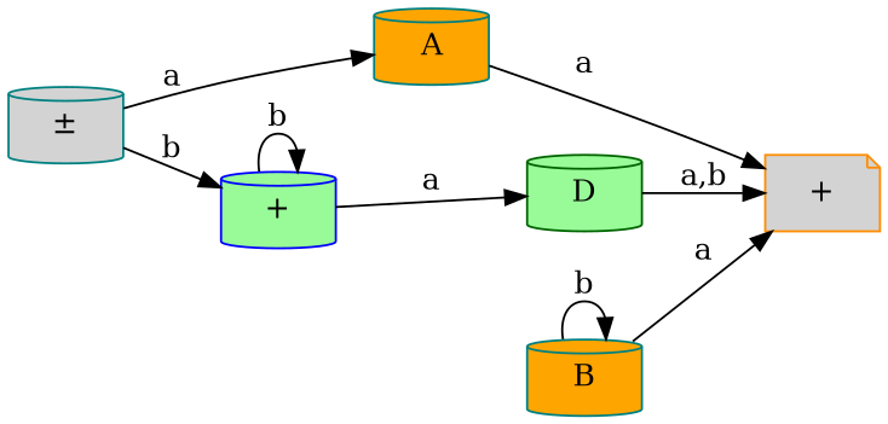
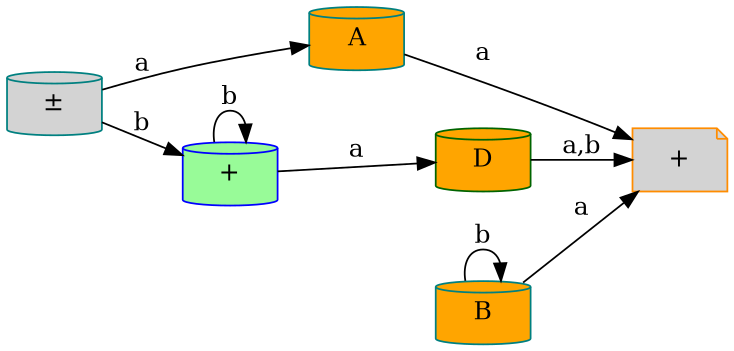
  digraph {
    rankdir=LR
    node [color=teal fillcolor=lightgrey shape=cylinder style=filled]
    n1 [label="±"]
    A [fillcolor=orange]
    n3 [color=blue fillcolor=palegreen label="+"]
    n4 [color=darkorange label="+" shape=note]
-   D [color=darkgreen fillcolor=palegreen]
+   D [color=darkgreen fillcolor=orange]
    B [fillcolor=orange]
    n1 -> A [label=a]
    n1 -> n3 [label=b]
    A -> n4 [label=a]
    n3 -> n3 [label=b]
    n3 -> D [label=a]
    D -> n4 [label="a,b"]
    B -> n4 [label=a]
    B -> B [label=b]
  }
